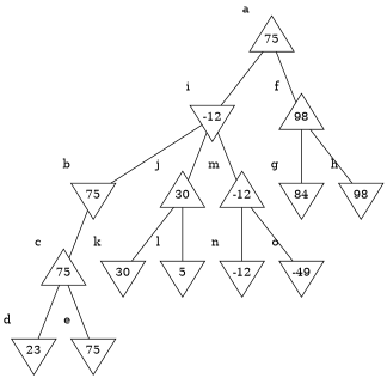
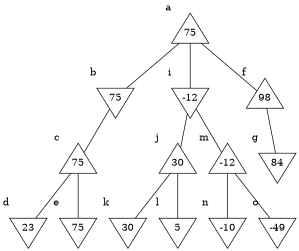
  graph {
    node [fixedsize=true shape=invtriangle]
    n1 [height=0.8 label=75 shape=triangle xlabel=a]
    n2 [height=0.8 label=75 xlabel=b]
    n3 [height=0.8 label=-12 xlabel=i]
    n4 [height=0.8 label=98 shape=triangle xlabel=f]
    n5 [height=0.8 label=75 shape=triangle xlabel=c]
    n6 [height=0.8 label=30 shape=triangle xlabel=j]
    n7 [height=0.8 label=-12 shape=triangle xlabel=m]
    n8 [height=0.8 label=23 xlabel=d]
    n9 [height=0.8 label=75 xlabel=e]
    n10 [height=0.8 label=84 xlabel=g]
-   n11 [height=0.8 label=98 xlabel=h]
    n12 [height=0.8 label=30 xlabel=k]
    n13 [height=0.8 label=5 xlabel=l]
-   n14 [height=0.8 label=-12 xlabel=n]
+   n14 [height=0.8 label=-10 xlabel=n]
    n15 [height=0.8 label=-49 xlabel=o]
-   n3 -- n2
+   n1 -- n2
    n1 -- n3
    n1 -- n4
    n2 -- n5
    n3 -- n6
    n3 -- n7
    n4 -- n10
-   n4 -- n11
    n5 -- n8
    n5 -- n9
    n6 -- n12
    n6 -- n13
    n7 -- n14
    n7 -- n15
  }
